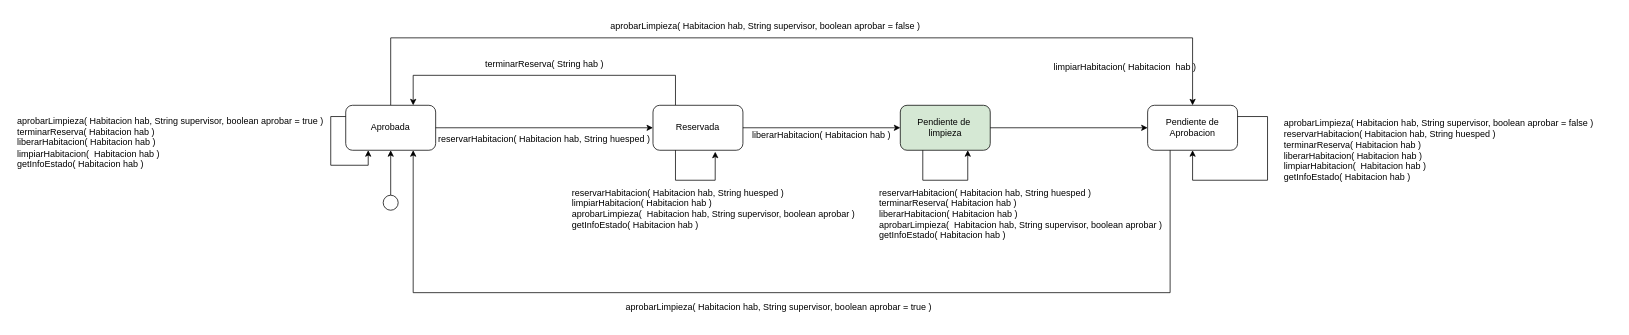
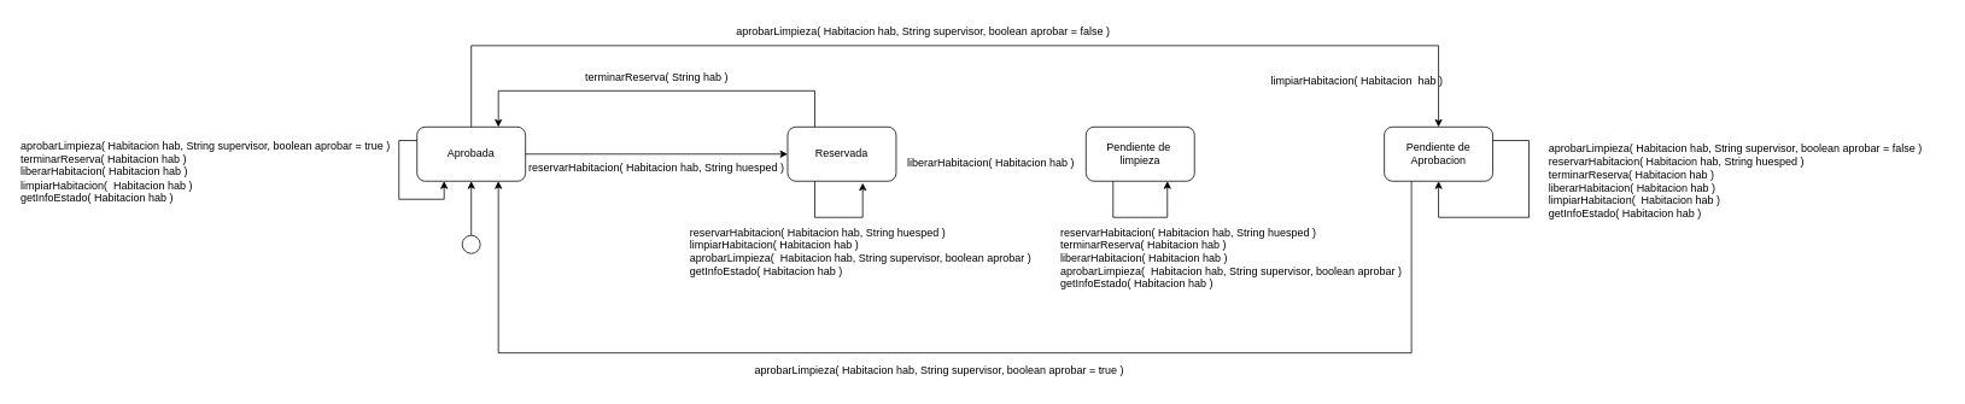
  <mxCell id="0" />
  <mxCell id="1" parent="0" />
  <mxCell id="2" style="edgeStyle=orthogonalEdgeStyle;rounded=0;orthogonalLoop=1;jettySize=auto;html=1;exitX=0.5;exitY=0;exitDx=0;exitDy=0;entryX=0.5;entryY=0;entryDx=0;entryDy=0;" edge="1" parent="1" source="3" target="7"><mxGeometry relative="1" as="geometry"><Array as="points"><mxPoint x="520" y="50" /><mxPoint x="1590" y="50" /></Array></mxGeometry></mxCell>
  <mxCell id="3" value="Aprobada" style="rounded=1;whiteSpace=wrap;html=1;direction=east;" vertex="1" parent="1"><mxGeometry x="460" y="140" width="120" height="60" as="geometry" /></mxCell>
  <mxCell id="4" style="edgeStyle=orthogonalEdgeStyle;rounded=0;orthogonalLoop=1;jettySize=auto;html=1;" edge="1" parent="1" source="5"><mxGeometry relative="1" as="geometry"><mxPoint x="550" y="140" as="targetPoint" /><Array as="points"><mxPoint x="900" y="100" /><mxPoint x="550" y="100" /><mxPoint x="550" y="140" /></Array></mxGeometry></mxCell>
  <mxCell id="5" value="Reservada" style="rounded=1;whiteSpace=wrap;html=1;" vertex="1" parent="1"><mxGeometry x="870" y="140" width="120" height="60" as="geometry" /></mxCell>
- <mxCell id="6" value="&lt;div&gt;Pendiente de&amp;nbsp;&lt;/div&gt;&lt;div&gt;limpieza&lt;/div&gt;" style="rounded=1;whiteSpace=wrap;html=1;fillColor=#d5e8d4;" vertex="1" parent="1"><mxGeometry x="1200" y="140" width="120" height="60" as="geometry" /></mxCell>
+ <mxCell id="6" value="&lt;div&gt;Pendiente de&amp;nbsp;&lt;/div&gt;&lt;div&gt;limpieza&lt;/div&gt;" style="rounded=1;whiteSpace=wrap;html=1;" vertex="1" parent="1"><mxGeometry x="1200" y="140" width="120" height="60" as="geometry" /></mxCell>
  <mxCell id="7" value="&lt;div&gt;Pendiente de&lt;/div&gt;&lt;div&gt;Aprobacion&lt;br&gt;&lt;/div&gt;" style="rounded=1;whiteSpace=wrap;html=1;" vertex="1" parent="1"><mxGeometry x="1530" y="140" width="120" height="60" as="geometry" /></mxCell>
  <mxCell id="8" value="" style="endArrow=classic;html=1;rounded=0;exitX=1;exitY=0.5;exitDx=0;exitDy=0;entryX=0;entryY=0.5;entryDx=0;entryDy=0;" edge="1" parent="1" source="3" target="5"><mxGeometry width="50" height="50" relative="1" as="geometry"><mxPoint x="810" y="240" as="sourcePoint" /><mxPoint x="860" y="190" as="targetPoint" /></mxGeometry></mxCell>
- <mxCell id="9" value="" style="endArrow=classic;html=1;rounded=0;exitX=1;exitY=0.5;exitDx=0;exitDy=0;entryX=0;entryY=0.5;entryDx=0;entryDy=0;" edge="1" parent="1" source="6" target="7"><mxGeometry width="50" height="50" relative="1" as="geometry"><mxPoint x="810" y="240" as="sourcePoint" /><mxPoint x="860" y="190" as="targetPoint" /></mxGeometry></mxCell>
  <mxCell id="10" value="" style="endArrow=classic;html=1;rounded=0;entryX=0.5;entryY=1;entryDx=0;entryDy=0;" edge="1" parent="1" target="3"><mxGeometry width="50" height="50" relative="1" as="geometry"><mxPoint x="520" y="260" as="sourcePoint" /><mxPoint x="860" y="190" as="targetPoint" /></mxGeometry></mxCell>
  <mxCell id="11" value="" style="ellipse;whiteSpace=wrap;html=1;aspect=fixed;" vertex="1" parent="1"><mxGeometry x="510" y="260" width="20" height="20" as="geometry" /></mxCell>
  <mxCell id="12" value="reservarHabitacion( Habitacion hab, String huesped )" style="text;html=1;strokeColor=none;fillColor=none;align=center;verticalAlign=middle;whiteSpace=wrap;rounded=0;" vertex="1" parent="1"><mxGeometry x="580" y="170" width="290" height="30" as="geometry" /></mxCell>
  <mxCell id="13" value="terminarReserva( String hab )" style="text;html=1;strokeColor=none;fillColor=none;align=center;verticalAlign=middle;whiteSpace=wrap;rounded=0;" vertex="1" parent="1"><mxGeometry x="622.5" y="70" width="205" height="30" as="geometry" /></mxCell>
- <mxCell id="14" value="" style="endArrow=classic;html=1;rounded=0;exitX=1;exitY=0.5;exitDx=0;exitDy=0;entryX=0;entryY=0.5;entryDx=0;entryDy=0;" edge="1" parent="1" source="5" target="6"><mxGeometry width="50" height="50" relative="1" as="geometry"><mxPoint x="990" y="170" as="sourcePoint" /><mxPoint x="1350" y="170" as="targetPoint" /></mxGeometry></mxCell>
  <mxCell id="15" value="liberarHabitacion( Habitacion hab )" style="text;html=1;strokeColor=none;fillColor=none;align=center;verticalAlign=middle;whiteSpace=wrap;rounded=0;" vertex="1" parent="1"><mxGeometry x="990" y="165" width="210" height="30" as="geometry" /></mxCell>
  <mxCell id="16" value="limpiarHabitacion( Habitacion&amp;nbsp; hab )" style="text;html=1;strokeColor=none;fillColor=none;align=center;verticalAlign=middle;whiteSpace=wrap;rounded=0;" vertex="1" parent="1"><mxGeometry x="1395" y="75" width="210" height="30" as="geometry" /></mxCell>
  <mxCell id="17" value="" style="edgeStyle=orthogonalEdgeStyle;rounded=0;orthogonalLoop=1;jettySize=auto;html=1;entryX=0.75;entryY=1;entryDx=0;entryDy=0;" edge="1" parent="1" source="7" target="3"><mxGeometry relative="1" as="geometry"><mxPoint x="1560" y="200" as="sourcePoint" /><mxPoint x="550" y="200" as="targetPoint" /><Array as="points"><mxPoint x="1560" y="390" /><mxPoint x="550" y="390" /></Array></mxGeometry></mxCell>
  <mxCell id="18" value="aprobarLimpieza( Habitacion hab, String supervisor, boolean aprobar = true )" style="text;html=1;strokeColor=none;fillColor=none;align=center;verticalAlign=middle;whiteSpace=wrap;rounded=0;" vertex="1" parent="1"><mxGeometry x="827.5" y="395" width="420" height="30" as="geometry" /></mxCell>
  <mxCell id="19" value="aprobarLimpieza( Habitacion hab, String supervisor, boolean aprobar = false )" style="text;html=1;strokeColor=none;fillColor=none;align=center;verticalAlign=middle;whiteSpace=wrap;rounded=0;" vertex="1" parent="1"><mxGeometry x="810" y="20" width="420" height="30" as="geometry" /></mxCell>
  <mxCell id="20" style="edgeStyle=orthogonalEdgeStyle;rounded=0;orthogonalLoop=1;jettySize=auto;html=1;exitX=0.25;exitY=1;exitDx=0;exitDy=0;entryX=0.692;entryY=1.033;entryDx=0;entryDy=0;entryPerimeter=0;" edge="1" parent="1" source="5" target="5"><mxGeometry relative="1" as="geometry"><Array as="points"><mxPoint x="900" y="240" /><mxPoint x="953" y="240" /></Array></mxGeometry></mxCell>
  <mxCell id="21" style="edgeStyle=orthogonalEdgeStyle;rounded=0;orthogonalLoop=1;jettySize=auto;html=1;exitX=0.25;exitY=1;exitDx=0;exitDy=0;entryX=0.75;entryY=1;entryDx=0;entryDy=0;" edge="1" parent="1" source="6" target="6"><mxGeometry relative="1" as="geometry"><Array as="points"><mxPoint x="1230" y="240" /><mxPoint x="1290" y="240" /></Array></mxGeometry></mxCell>
  <mxCell id="22" value="&lt;div align=&quot;left&quot;&gt;reservarHabitacion( Habitacion hab, String huesped )&lt;/div&gt;&lt;div align=&quot;left&quot;&gt;limpiarHabitacion( Habitacion hab )&lt;/div&gt;&lt;div align=&quot;left&quot;&gt;&lt;div&gt;aprobarLimpieza(&amp;nbsp; Habitacion hab, String supervisor, boolean aprobar )&lt;/div&gt;&lt;/div&gt;&lt;div align=&quot;left&quot;&gt;getInfoEstado( Habitacion hab )&lt;br&gt;&lt;/div&gt;&lt;div align=&quot;left&quot;&gt;&lt;br&gt;&lt;/div&gt;" style="text;html=1;strokeColor=none;fillColor=none;align=left;verticalAlign=middle;whiteSpace=wrap;rounded=0;" vertex="1" parent="1"><mxGeometry x="760" y="240" width="405" height="90" as="geometry" /></mxCell>
  <mxCell id="23" value="&lt;div align=&quot;left&quot;&gt;reservarHabitacion( Habitacion hab, String huesped )&lt;/div&gt;&lt;div align=&quot;left&quot;&gt;terminarReserva( Habitacion hab )&lt;/div&gt;&lt;div align=&quot;left&quot;&gt;liberarHabitacion( Habitacion hab )&lt;br&gt;&lt;/div&gt;&lt;div align=&quot;left&quot;&gt;aprobarLimpieza(&amp;nbsp; Habitacion hab, String supervisor, boolean aprobar )&lt;/div&gt;&lt;div align=&quot;left&quot;&gt;getInfoEstado( Habitacion hab )&lt;br&gt;&lt;/div&gt;" style="text;html=1;strokeColor=none;fillColor=none;align=left;verticalAlign=middle;whiteSpace=wrap;rounded=0;" vertex="1" parent="1"><mxGeometry x="1170" y="240" width="385" height="90" as="geometry" /></mxCell>
  <mxCell id="24" value="&lt;div align=&quot;left&quot;&gt;aprobarLimpieza( Habitacion hab, String supervisor, boolean aprobar = false )&lt;/div&gt;&lt;div align=&quot;left&quot;&gt;reservarHabitacion( Habitacion hab, String huesped )&lt;/div&gt;&lt;div align=&quot;left&quot;&gt;terminarReserva( Habitacion hab )&lt;/div&gt;&lt;div align=&quot;left&quot;&gt;liberarHabitacion( Habitacion hab )&lt;br&gt;&lt;/div&gt;&lt;div align=&quot;left&quot;&gt;limpiarHabitacion(&amp;nbsp; Habitacion hab )&lt;/div&gt;&lt;div align=&quot;left&quot;&gt;getInfoEstado( Habitacion hab )&lt;br&gt;&lt;/div&gt;" style="text;html=1;strokeColor=none;fillColor=none;align=left;verticalAlign=middle;whiteSpace=wrap;rounded=0;" vertex="1" parent="1"><mxGeometry x="1710" y="150" width="440" height="100" as="geometry" /></mxCell>
  <mxCell id="25" style="edgeStyle=orthogonalEdgeStyle;rounded=0;orthogonalLoop=1;jettySize=auto;html=1;exitX=1;exitY=0.25;exitDx=0;exitDy=0;" edge="1" parent="1" source="7" target="7"><mxGeometry relative="1" as="geometry"><Array as="points"><mxPoint x="1690" y="155" /><mxPoint x="1690" y="240" /><mxPoint x="1590" y="240" /></Array></mxGeometry></mxCell>
  <mxCell id="26" style="edgeStyle=orthogonalEdgeStyle;rounded=0;orthogonalLoop=1;jettySize=auto;html=1;exitX=0;exitY=0.25;exitDx=0;exitDy=0;entryX=0.25;entryY=1;entryDx=0;entryDy=0;" edge="1" parent="1" source="3" target="3"><mxGeometry relative="1" as="geometry" /></mxCell>
  <mxCell id="27" value="&lt;div align=&quot;left&quot;&gt;aprobarLimpieza( Habitacion hab, String supervisor, boolean aprobar = true )&lt;/div&gt;&lt;div align=&quot;left&quot;&gt;terminarReserva( Habitacion hab )&lt;/div&gt;&lt;div align=&quot;left&quot;&gt;liberarHabitacion( Habitacion hab )&lt;br&gt;&lt;/div&gt;&lt;div align=&quot;left&quot;&gt;limpiarHabitacion(&amp;nbsp; Habitacion hab )&lt;/div&gt;&lt;div align=&quot;left&quot;&gt;getInfoEstado( Habitacion hab )&lt;br&gt;&lt;/div&gt;" style="text;html=1;strokeColor=none;fillColor=none;align=left;verticalAlign=middle;whiteSpace=wrap;rounded=0;" vertex="1" parent="1"><mxGeometry x="20" y="140" width="440" height="100" as="geometry" /></mxCell>
